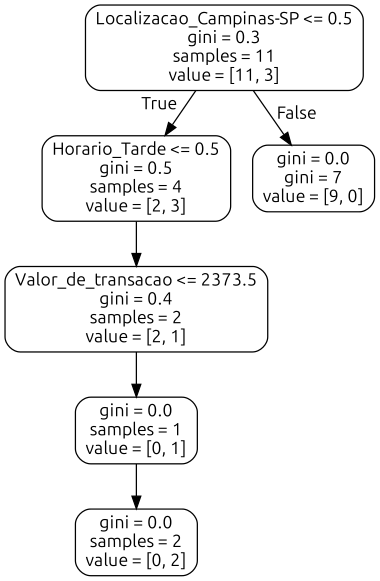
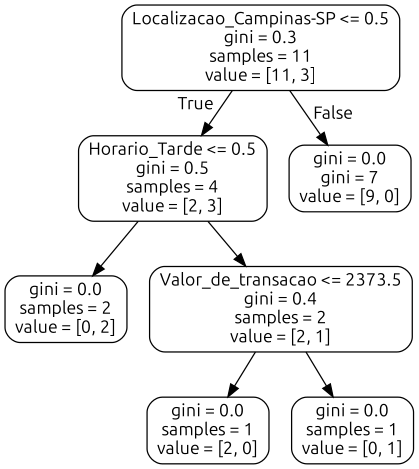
  digraph {
    fontname=Ubuntu
    node [color=black fontname=Ubuntu shape=box style=rounded]
    edge [fontname=Ubuntu]
    n1 [label="Localizacao_Campinas-SP <= 0.5\ngini = 0.3\nsamples = 11\nvalue = [11, 3]"]
    n2 [label="Horario_Tarde <= 0.5\ngini = 0.5\nsamples = 4\nvalue = [2, 3]"]
    n3 [label="gini = 0.0\ngini = 7\nvalue = [9, 0]"]
    n4 [label="gini = 0.0\nsamples = 2\nvalue = [0, 2]"]
    n5 [label="Valor_de_transacao <= 2373.5\ngini = 0.4\nsamples = 2\nvalue = [2, 1]"]
+   n6 [label="gini = 0.0\nsamples = 1\nvalue = [2, 0]"]
    n7 [label="gini = 0.0\nsamples = 1\nvalue = [0, 1]"]
    n1 -> n2 [headlabel=True labelangle=45 labeldistance=2.5]
    n1 -> n3 [headlabel=False labelangle=-45 labeldistance=2.5]
-   n7 -> n4
+   n2 -> n4
    n2 -> n5
+   n5 -> n6
    n5 -> n7
  }
